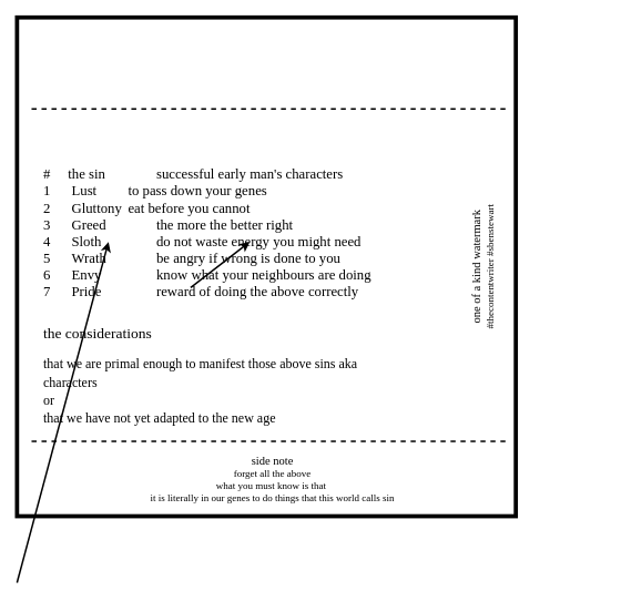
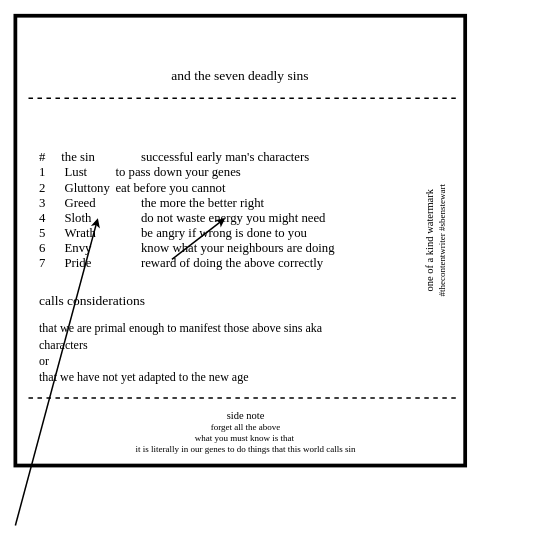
  <mxCell id="0" />
  <mxCell id="1" parent="0" />
  <mxCell id="2" value="" style="whiteSpace=wrap;html=1;aspect=fixed;strokeWidth=5;" parent="1" vertex="1"><mxGeometry x="20" y="20" width="600" height="600" as="geometry" /></mxCell>
+ <mxCell id="3" value="&lt;font face=&quot;xkcd&quot;&gt;&lt;span style=&quot;font-size: 18px&quot;&gt;and the seven deadly sins&lt;/span&gt;&lt;br&gt;&lt;/font&gt;" style="text;html=1;strokeColor=none;fillColor=none;align=center;verticalAlign=middle;whiteSpace=wrap;rounded=0;" parent="1" vertex="1"><mxGeometry x="80" y="90" width="480" height="20" as="geometry" /></mxCell>
  <mxCell id="4" value="" style="endArrow=none;dashed=1;html=1;strokeWidth=2;" parent="1" edge="1"><mxGeometry width="50" height="50" relative="1" as="geometry"><mxPoint x="607.5" y="130" as="sourcePoint" /><mxPoint x="32.5" y="130" as="targetPoint" /></mxGeometry></mxCell>
  <mxCell id="5" value="" style="endArrow=none;dashed=1;html=1;strokeWidth=2;" parent="1" edge="1"><mxGeometry width="50" height="50" relative="1" as="geometry"><mxPoint x="607.5" y="530" as="sourcePoint" /><mxPoint x="32.5" y="530" as="targetPoint" /></mxGeometry></mxCell>
  <mxCell id="6" value="&lt;font face=&quot;xkcd&quot;&gt;&lt;span style=&quot;font-size: 14px&quot;&gt;side note&lt;br&gt;&lt;/span&gt;&lt;/font&gt;&lt;font face=&quot;xkcd&quot;&gt;forget all the above&lt;br&gt;what you must know is that&amp;nbsp;&lt;br&gt;it is literally in our genes to do things that this world calls sin&lt;br&gt;&lt;/font&gt;" style="text;html=1;strokeColor=none;fillColor=none;align=center;verticalAlign=middle;whiteSpace=wrap;rounded=0;" parent="1" vertex="1"><mxGeometry x="125" y="540" width="405" height="70" as="geometry" /></mxCell>
  <mxCell id="7" style="edgeStyle=orthogonalEdgeStyle;rounded=0;orthogonalLoop=1;jettySize=auto;html=1;exitX=0.5;exitY=1;exitDx=0;exitDy=0;strokeWidth=2;" parent="1" edge="1"><mxGeometry relative="1" as="geometry"><mxPoint x="471" y="391" as="sourcePoint" /><mxPoint x="471" y="391" as="targetPoint" /></mxGeometry></mxCell>
  <mxCell id="8" value="&lt;font face=&quot;xkcd&quot;&gt;&lt;span style=&quot;font-size: 14px&quot;&gt;one of a kind watermark&lt;br&gt;&lt;/span&gt;#thecontentwriter #sbenstewart&lt;br&gt;&lt;/font&gt;" style="text;html=1;strokeColor=none;fillColor=none;align=center;verticalAlign=middle;whiteSpace=wrap;rounded=0;rotation=-90;" parent="1" vertex="1"><mxGeometry x="435" y="310" width="290" height="20" as="geometry" /></mxCell>
  <mxCell id="9" value="" style="endArrow=classic;html=1;fontSize=15;strokeWidth=2;exitX=0.25;exitY=0;exitDx=0;exitDy=0;entryX=0.5;entryY=1;entryDx=0;entryDy=0;" parent="1" edge="1"><mxGeometry width="50" height="50" relative="1" as="geometry"><mxPoint x="20" y="700" as="sourcePoint" /><mxPoint x="130" y="290" as="targetPoint" /></mxGeometry></mxCell>
  <mxCell id="10" value="" style="endArrow=classic;html=1;fontSize=15;strokeWidth=2;exitX=0.5;exitY=0;exitDx=0;exitDy=0;entryX=0.5;entryY=1;entryDx=0;entryDy=0;" parent="1" edge="1"><mxGeometry width="50" height="50" relative="1" as="geometry"><mxPoint x="228.817" y="345" as="sourcePoint" /><mxPoint x="300" y="290" as="targetPoint" /></mxGeometry></mxCell>
  <mxCell id="11" value="&lt;div style=&quot;font-size: 17px&quot;&gt;&lt;div style=&quot;font-size: 17px&quot;&gt;&lt;span style=&quot;font-size: 17px&quot;&gt;#&amp;nbsp; &amp;nbsp; &amp;nbsp;the sin&lt;span style=&quot;white-space: pre ; font-size: 17px&quot;&gt;&#09;&#09;&lt;/span&gt;successful&amp;nbsp;early man's characters&lt;/span&gt;&lt;/div&gt;&lt;div style=&quot;font-size: 17px&quot;&gt;&lt;span style=&quot;font-size: 17px&quot;&gt;1&lt;span style=&quot;white-space: pre ; font-size: 17px&quot;&gt;&#09;&lt;/span&gt;Lust&lt;span style=&quot;white-space: pre ; font-size: 17px&quot;&gt;&#09;&#09;&lt;/span&gt;to pass down your genes&lt;/span&gt;&lt;/div&gt;&lt;div style=&quot;font-size: 17px&quot;&gt;&lt;span style=&quot;font-size: 17px&quot;&gt;2&lt;span style=&quot;white-space: pre ; font-size: 17px&quot;&gt;&#09;&lt;/span&gt;Gluttony&lt;span style=&quot;white-space: pre ; font-size: 17px&quot;&gt;&#09;&lt;/span&gt;eat before you cannot&lt;/span&gt;&lt;/div&gt;&lt;div style=&quot;font-size: 17px&quot;&gt;&lt;span style=&quot;font-size: 17px&quot;&gt;3&lt;span style=&quot;white-space: pre ; font-size: 17px&quot;&gt;&#09;&lt;/span&gt;Greed&lt;span style=&quot;white-space: pre ; font-size: 17px&quot;&gt;&#09;&#09;&lt;/span&gt;the more the better right&lt;/span&gt;&lt;/div&gt;&lt;div style=&quot;font-size: 17px&quot;&gt;&lt;span style=&quot;font-size: 17px&quot;&gt;4&lt;span style=&quot;white-space: pre ; font-size: 17px&quot;&gt;&#09;&lt;/span&gt;Sloth&lt;span style=&quot;white-space: pre ; font-size: 17px&quot;&gt;&#09;&#09;&lt;/span&gt;do not waste energy you might need&lt;/span&gt;&lt;/div&gt;&lt;div style=&quot;font-size: 17px&quot;&gt;&lt;span style=&quot;font-size: 17px&quot;&gt;5&lt;span style=&quot;white-space: pre ; font-size: 17px&quot;&gt;&#09;&lt;/span&gt;Wrath&lt;span style=&quot;white-space: pre ; font-size: 17px&quot;&gt;&#09;&#09;&lt;/span&gt;be angry if wrong is done to you&amp;nbsp;&lt;/span&gt;&lt;/div&gt;&lt;div style=&quot;font-size: 17px&quot;&gt;&lt;span style=&quot;font-size: 17px&quot;&gt;6&lt;span style=&quot;white-space: pre ; font-size: 17px&quot;&gt;&#09;&lt;/span&gt;Envy&lt;span style=&quot;white-space: pre ; font-size: 17px&quot;&gt;&#09;&#09;&lt;/span&gt;know what your neighbours are doing&lt;/span&gt;&lt;/div&gt;&lt;div style=&quot;font-size: 17px&quot;&gt;&lt;span style=&quot;font-size: 17px&quot;&gt;7&lt;span style=&quot;white-space: pre ; font-size: 17px&quot;&gt;&#09;&lt;/span&gt;Pride&lt;span style=&quot;white-space: pre ; font-size: 17px&quot;&gt;&#09;&#09;&lt;/span&gt;reward of doing the above correctly&lt;/span&gt;&lt;/div&gt;&lt;div style=&quot;font-size: 17px&quot;&gt;&lt;br style=&quot;font-size: 17px&quot;&gt;&lt;/div&gt;&lt;/div&gt;&lt;div style=&quot;font-size: 17px&quot;&gt;&lt;/div&gt;&lt;div style=&quot;font-size: 17px&quot;&gt;&lt;/div&gt;" style="text;html=1;strokeColor=none;fillColor=none;align=left;verticalAlign=middle;whiteSpace=wrap;rounded=0;fontFamily=xkcd;fontSize=17;" vertex="1" parent="1"><mxGeometry x="50" y="180" width="490" height="220" as="geometry" /></mxCell>
- <mxCell id="12" value="the considerations" style="text;html=1;strokeColor=none;fillColor=none;align=left;verticalAlign=middle;whiteSpace=wrap;rounded=0;fontFamily=xkcd;fontSize=18;" vertex="1" parent="1"><mxGeometry x="50" y="390" width="430" height="20" as="geometry" /></mxCell>
+ <mxCell id="12" value="calls considerations" style="text;html=1;strokeColor=none;fillColor=none;align=left;verticalAlign=middle;whiteSpace=wrap;rounded=0;fontFamily=xkcd;fontSize=18;" vertex="1" parent="1"><mxGeometry x="50" y="390" width="430" height="20" as="geometry" /></mxCell>
  <mxCell id="13" value="&lt;font style=&quot;font-size: 16px&quot;&gt;that we are primal enough to manifest those above sins aka characters&lt;br&gt;or&amp;nbsp;&lt;br&gt;that we have not yet adapted to the new age&lt;/font&gt;" style="text;html=1;strokeColor=none;fillColor=none;align=left;verticalAlign=middle;whiteSpace=wrap;rounded=0;fontFamily=xkcd;fontSize=18;" vertex="1" parent="1"><mxGeometry x="50" y="420" width="430" height="100" as="geometry" /></mxCell>
